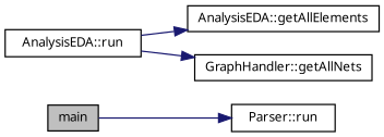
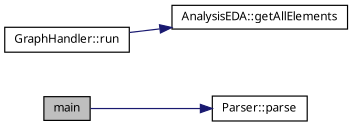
  digraph {
    rankdir=LR
    node [color=black fillcolor=white fontname="FreeSans.ttf" fontsize=10 shape=record style=filled]
    edge [color=midnightblue fontname="FreeSans.ttf" fontsize=10 labelfontname="FreeSans.ttf" labelfontsize=10 style=solid]
    n1 [fillcolor=grey75 fontcolor=black height=0.2 label=main width=0.4]
-   n2 [height=0.2 label="Parser::run" width=0.4]
-   n3 [height=0.2 label="AnalysisEDA::run" width=0.4]
+   n2 [height=0.2 label="Parser::parse" width=0.4]
+   n3 [height=0.2 label="GraphHandler::run" width=0.4]
    n4 [height=0.2 label="AnalysisEDA::getAllElements" width=0.4]
-   n5 [height=0.2 label="GraphHandler::getAllNets" width=0.4]
    n1 -> n2
    n3 -> n4
-   n3 -> n5
  }
